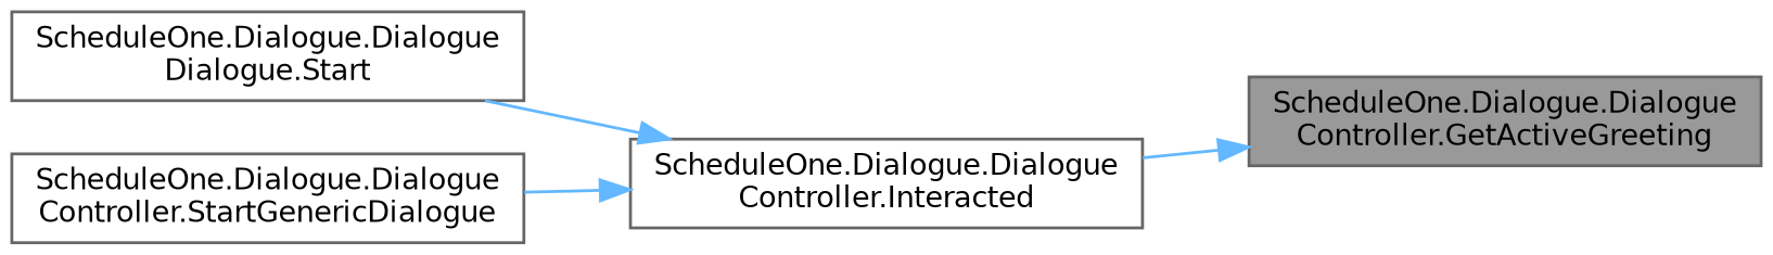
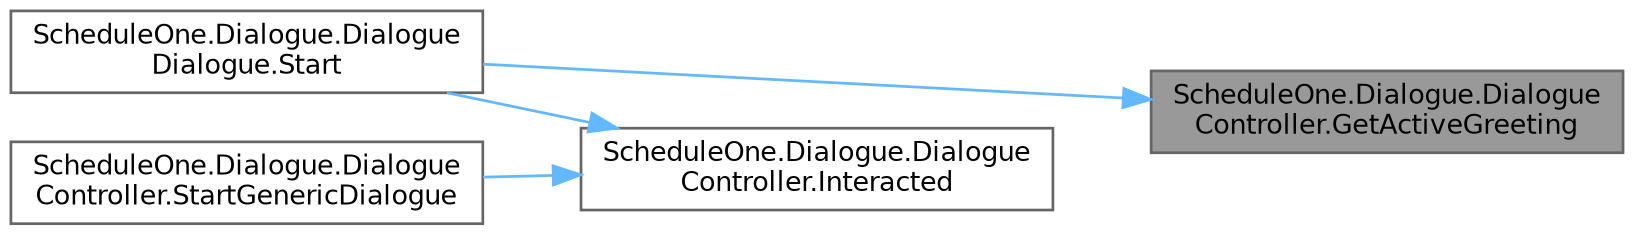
  digraph {
    rankdir=RL
    node [color=grey40 fillcolor=white fontname=Helvetica fontsize=10 shape=box style=filled]
    edge [color=steelblue1 dir=back fontname=Helvetica fontsize=10 labelfontname=Helvetica labelfontsize=10 style=solid]
    n1 [color=gray40 fillcolor=grey60 fontcolor=black height=0.2 label="ScheduleOne.Dialogue.Dialogue\lController.GetActiveGreeting" width=0.4]
    n2 [height=0.2 label="ScheduleOne.Dialogue.Dialogue\lController.Interacted" width=0.4]
    n3 [height=0.2 label="ScheduleOne.Dialogue.Dialogue\lDialogue.Start" width=0.4]
    n4 [height=0.2 label="ScheduleOne.Dialogue.Dialogue\lController.StartGenericDialogue" width=0.4]
-   n1 -> n2
+   n1 -> n3
    n2 -> n3
    n2 -> n4
  }
